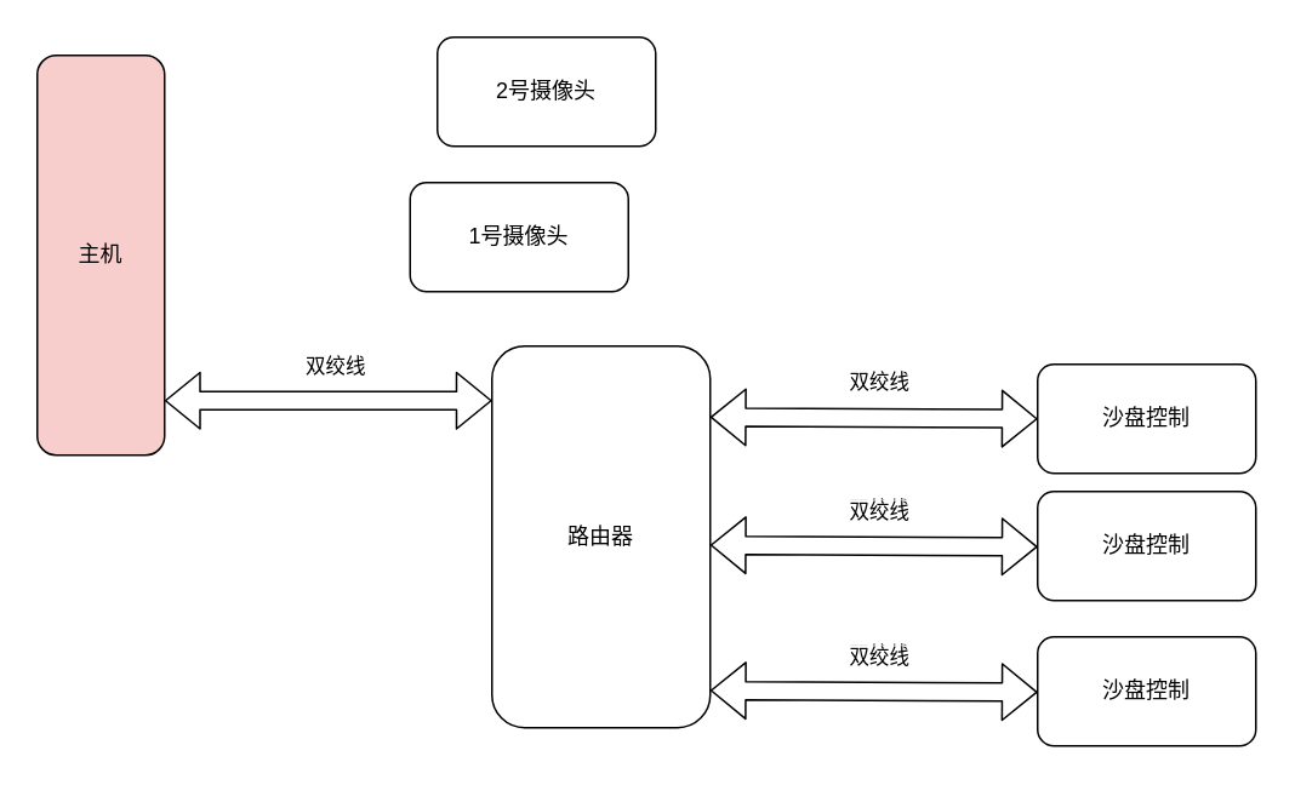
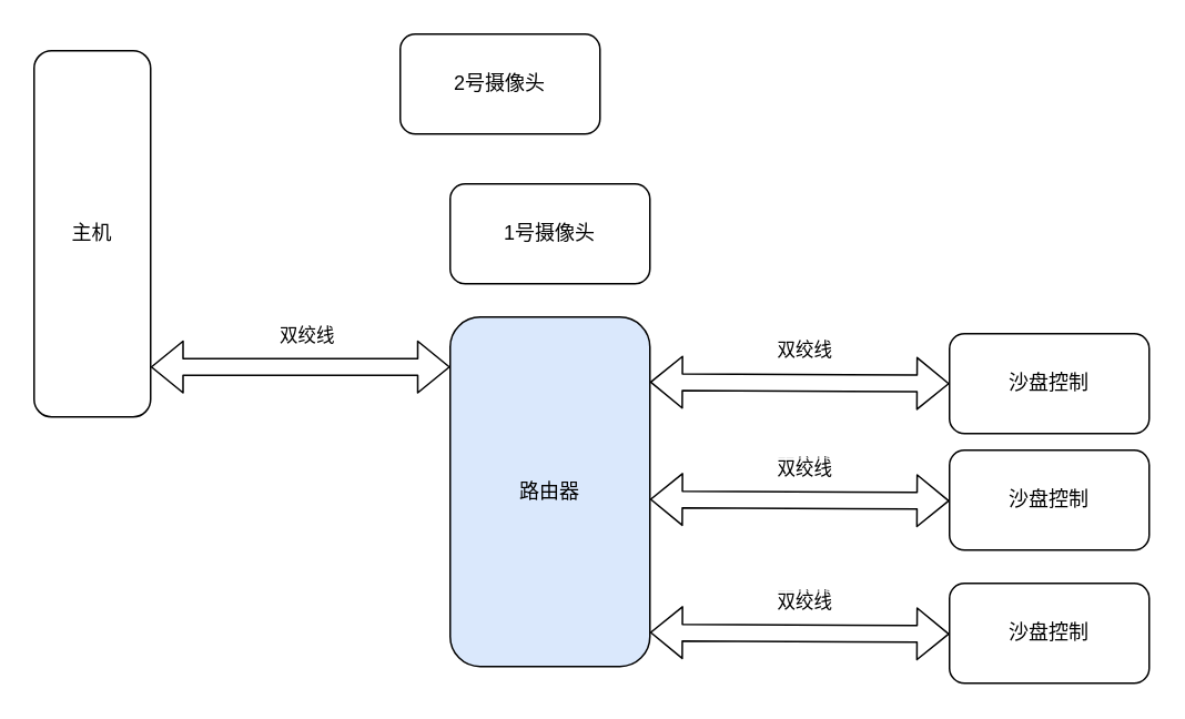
  <mxCell id="0" />
  <mxCell id="1" parent="0" />
- <mxCell id="2" value="主机" style="rounded=1;whiteSpace=wrap;html=1;fillColor=#f8cecc;" vertex="1" parent="1"><mxGeometry x="20" y="30" width="70" height="220" as="geometry" /></mxCell>
- <mxCell id="3" value="1号摄像头" style="rounded=1;whiteSpace=wrap;html=1;" vertex="1" parent="1"><mxGeometry x="225" y="100" width="120" height="60" as="geometry" /></mxCell>
+ <mxCell id="2" value="主机" style="rounded=1;whiteSpace=wrap;html=1;" vertex="1" parent="1"><mxGeometry x="20" y="30" width="70" height="220" as="geometry" /></mxCell>
+ <mxCell id="3" value="1号摄像头" style="rounded=1;whiteSpace=wrap;html=1;" vertex="1" parent="1"><mxGeometry x="270" y="110" width="120" height="60" as="geometry" /></mxCell>
  <mxCell id="4" value="2号摄像头" style="rounded=1;whiteSpace=wrap;html=1;" vertex="1" parent="1"><mxGeometry x="240" y="20" width="120" height="60" as="geometry" /></mxCell>
- <mxCell id="5" value="路由器" style="rounded=1;whiteSpace=wrap;html=1;" vertex="1" parent="1"><mxGeometry x="270" y="190" width="120" height="210" as="geometry" /></mxCell>
+ <mxCell id="5" value="路由器" style="rounded=1;whiteSpace=wrap;html=1;fillColor=#dae8fc;" vertex="1" parent="1"><mxGeometry x="270" y="190" width="120" height="210" as="geometry" /></mxCell>
  <mxCell id="6" value="沙盘控制" style="rounded=1;whiteSpace=wrap;html=1;" vertex="1" parent="1"><mxGeometry x="570" y="200" width="120" height="60" as="geometry" /></mxCell>
  <mxCell id="7" value="" style="shape=flexArrow;endArrow=classic;startArrow=classic;html=1;entryX=0;entryY=0.5;entryDx=0;entryDy=0;exitX=1;exitY=0.186;exitDx=0;exitDy=0;exitPerimeter=0;" edge="1" parent="1" source="5" target="6"><mxGeometry width="50" height="50" relative="1" as="geometry"><mxPoint x="470" y="250" as="sourcePoint" /><mxPoint x="520" y="200" as="targetPoint" /></mxGeometry></mxCell>
  <mxCell id="8" value="双绞线" style="edgeLabel;html=1;align=center;verticalAlign=middle;resizable=0;points=[];" vertex="1" connectable="0" parent="7"><mxGeometry x="0.39" y="-6" relative="1" as="geometry"><mxPoint x="-32" y="-26" as="offset" /></mxGeometry></mxCell>
  <mxCell id="9" value="" style="shape=flexArrow;endArrow=classic;startArrow=classic;html=1;" edge="1" parent="1"><mxGeometry width="50" height="50" relative="1" as="geometry"><mxPoint x="90" y="220" as="sourcePoint" /><mxPoint x="270" y="220" as="targetPoint" /></mxGeometry></mxCell>
  <mxCell id="10" value="双绞线" style="edgeLabel;html=1;align=center;verticalAlign=middle;resizable=0;points=[];" vertex="1" connectable="0" parent="9"><mxGeometry x="0.39" y="-6" relative="1" as="geometry"><mxPoint x="-32" y="-26" as="offset" /></mxGeometry></mxCell>
  <mxCell id="11" value="沙盘控制" style="rounded=1;whiteSpace=wrap;html=1;" vertex="1" parent="1"><mxGeometry x="570" y="270" width="120" height="60" as="geometry" /></mxCell>
  <mxCell id="12" value="双绞线" style="edgeLabel;html=1;align=center;verticalAlign=middle;resizable=0;points=[];" vertex="1" connectable="0" parent="1"><mxGeometry x="482.905" y="279.235" as="geometry" /></mxCell>
  <mxCell id="13" value="沙盘控制" style="rounded=1;whiteSpace=wrap;html=1;" vertex="1" parent="1"><mxGeometry x="570" y="350" width="120" height="60" as="geometry" /></mxCell>
  <mxCell id="14" value="双绞线" style="edgeLabel;html=1;align=center;verticalAlign=middle;resizable=0;points=[];" vertex="1" connectable="0" parent="1"><mxGeometry x="482.905" y="359.235" as="geometry" /></mxCell>
  <mxCell id="15" value="" style="shape=flexArrow;endArrow=classic;startArrow=classic;html=1;entryX=0;entryY=0.5;entryDx=0;entryDy=0;exitX=1;exitY=0.186;exitDx=0;exitDy=0;exitPerimeter=0;" edge="1" parent="1"><mxGeometry width="50" height="50" relative="1" as="geometry"><mxPoint x="390" y="299.5" as="sourcePoint" /><mxPoint x="570" y="300.44" as="targetPoint" /></mxGeometry></mxCell>
  <mxCell id="16" value="双绞线" style="edgeLabel;html=1;align=center;verticalAlign=middle;resizable=0;points=[];" vertex="1" connectable="0" parent="15"><mxGeometry x="0.39" y="-6" relative="1" as="geometry"><mxPoint x="-32" y="-26" as="offset" /></mxGeometry></mxCell>
  <mxCell id="17" value="" style="shape=flexArrow;endArrow=classic;startArrow=classic;html=1;entryX=0;entryY=0.5;entryDx=0;entryDy=0;exitX=1;exitY=0.186;exitDx=0;exitDy=0;exitPerimeter=0;" edge="1" parent="1"><mxGeometry width="50" height="50" relative="1" as="geometry"><mxPoint x="390" y="379.5" as="sourcePoint" /><mxPoint x="570" y="380.44" as="targetPoint" /></mxGeometry></mxCell>
  <mxCell id="18" value="双绞线" style="edgeLabel;html=1;align=center;verticalAlign=middle;resizable=0;points=[];" vertex="1" connectable="0" parent="17"><mxGeometry x="0.39" y="-6" relative="1" as="geometry"><mxPoint x="-32" y="-26" as="offset" /></mxGeometry></mxCell>
